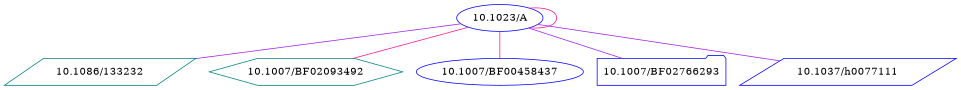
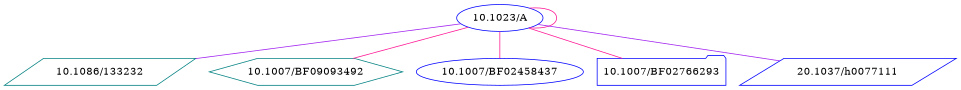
  strict graph {
    node [color=blue shape=ellipse]
    edge [color=deeppink]
    "10.1023/A"
    "10.1086/133232" [color=teal shape=parallelogram]
-   "10.1007/BF02093492" [color=teal shape=hexagon]
-   "10.1007/BF02458437" [label="10.1007/BF00458437"]
+   "10.1007/BF02093492" [color=teal shape=hexagon label="10.1007/BF09093492"]
+   "10.1007/BF02458437"
    "10.1007/BF02766293" [shape=folder]
-   "10.1037/h0077111" [shape=parallelogram]
+   "10.1037/h0077111" [shape=parallelogram label="20.1037/h0077111"]
    "10.1023/A" -- "10.1023/A"
    "10.1023/A" -- "10.1086/133232" [color=purple]
    "10.1023/A" -- "10.1007/BF02093492"
    "10.1023/A" -- "10.1007/BF02458437"
-   "10.1023/A" -- "10.1007/BF02766293" [color=purple]
+   "10.1023/A" -- "10.1007/BF02766293"
    "10.1023/A" -- "10.1037/h0077111" [color=purple]
  }
